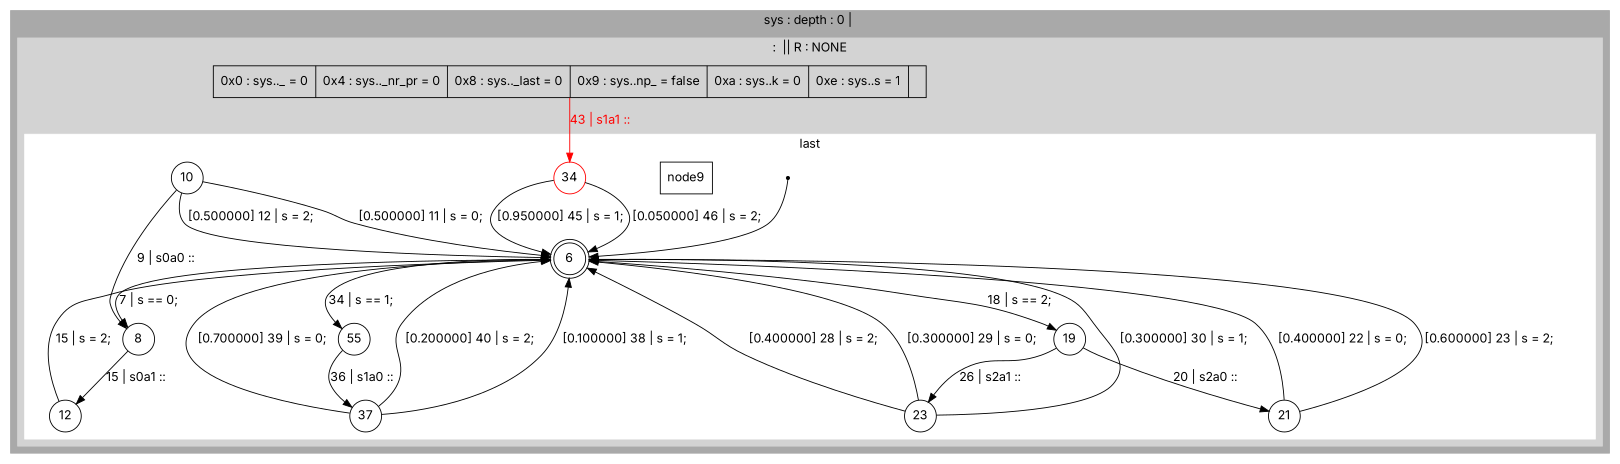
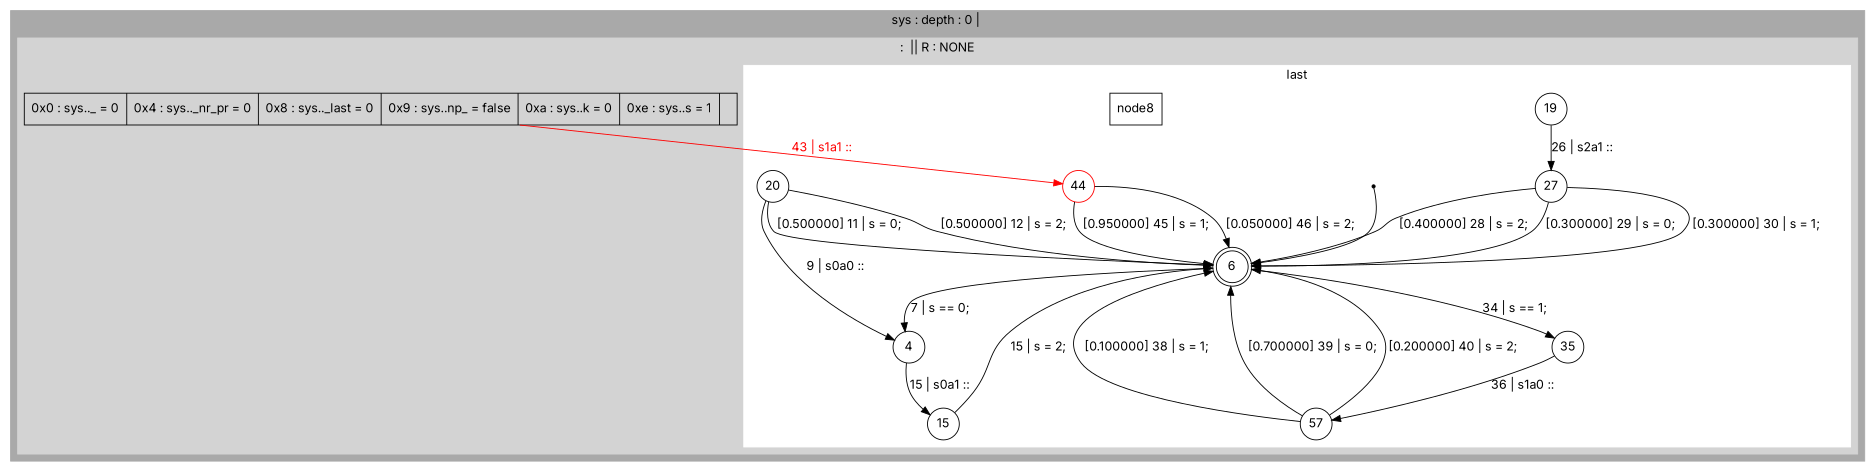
  digraph {
    fontname=Inter
    rankdir=TB
    node [fixedsize=true fontname=Inter shape=circle]
    edge [fontname=Inter]
    n1 [label=6 shape=doublecircle]
-   n2 [label=55]
+   n2 [label=35]
    n3 [label=19]
-   n4 [label=8]
+   n4 [label=4]
    s94537174171673 [shape=point fixedsize=""]
-   node9 [shape=record fixedsize=""]
-   n7 [color=red label=34]
-   n8 [label=37]
-   n9 [label=23]
-   n10 [label=21]
-   n11 [label=12]
-   n12 [label=10]
+   node9 [shape=record label=node8 fixedsize=""]
+   n7 [color=red label=44]
+   n8 [label=57]
+   n9 [label=27]
+   n11 [label=15]
+   n12 [label=20]
    n13 [label="0x0   :   sys.._                  = 0\n | 0x4   :   sys.._nr_pr             = 0\n | 0x8   :   sys.._last              = 0\n | 0x9   :   sys..np_                = false\n | 0xa   :   sys..k                  = 0\n | 0xe   :   sys..s                  = 1\n | " shape=record fixedsize=""]
    subgraph cluster_1 {
      color=darkgrey
      label=" sys : depth : 0 |  "
      style=filled
      subgraph cluster_2 {
        color=lightgrey
        label="  :  || R : NONE  "
        style=filled
        n13
        subgraph cluster_3 {
          color=white
          label=last
          style=filled
          n1
          n2
          n3
          n4
          s94537174171673
          node9
          n7
          n8
          n9
-         n10
          n11
          n12
        }
      }
    }
    n1 -> n2 [label="34 | s == 1; "]
-   n1 -> n3 [label="18 | s == 2; "]
    n1 -> n4 [label="7 | s == 0; "]
    n2 -> n8 [label="36 | s1a0 :: "]
    n3 -> n9 [label="26 | s2a1 :: "]
-   n3 -> n10 [label="20 | s2a0 :: "]
    n4 -> n11 [label="15 | s0a1 :: "]
    s94537174171673 -> n1
    n7 -> n1 [label=" [0.950000] 45 | s = 1; "]
    n7 -> n1 [label=" [0.050000] 46 | s = 2; "]
    n8 -> n1 [label=" [0.100000] 38 | s = 1; "]
    n8 -> n1 [label=" [0.700000] 39 | s = 0; "]
    n8 -> n1 [label=" [0.200000] 40 | s = 2; "]
    n9 -> n1 [label=" [0.400000] 28 | s = 2; "]
    n9 -> n1 [label=" [0.300000] 29 | s = 0; "]
    n9 -> n1 [label=" [0.300000] 30 | s = 1; "]
-   n10 -> n1 [label=" [0.400000] 22 | s = 0; "]
-   n10 -> n1 [label=" [0.600000] 23 | s = 2; "]
    n11 -> n1 [label="15 | s = 2; "]
    n12 -> n1 [label=" [0.500000] 11 | s = 0; "]
    n12 -> n1 [label=" [0.500000] 12 | s = 2; "]
    n12 -> n4 [label="9 | s0a0 :: "]
    n13 -> n7 [color=red fontcolor=red label="43 | s1a1 :: "]
  }
